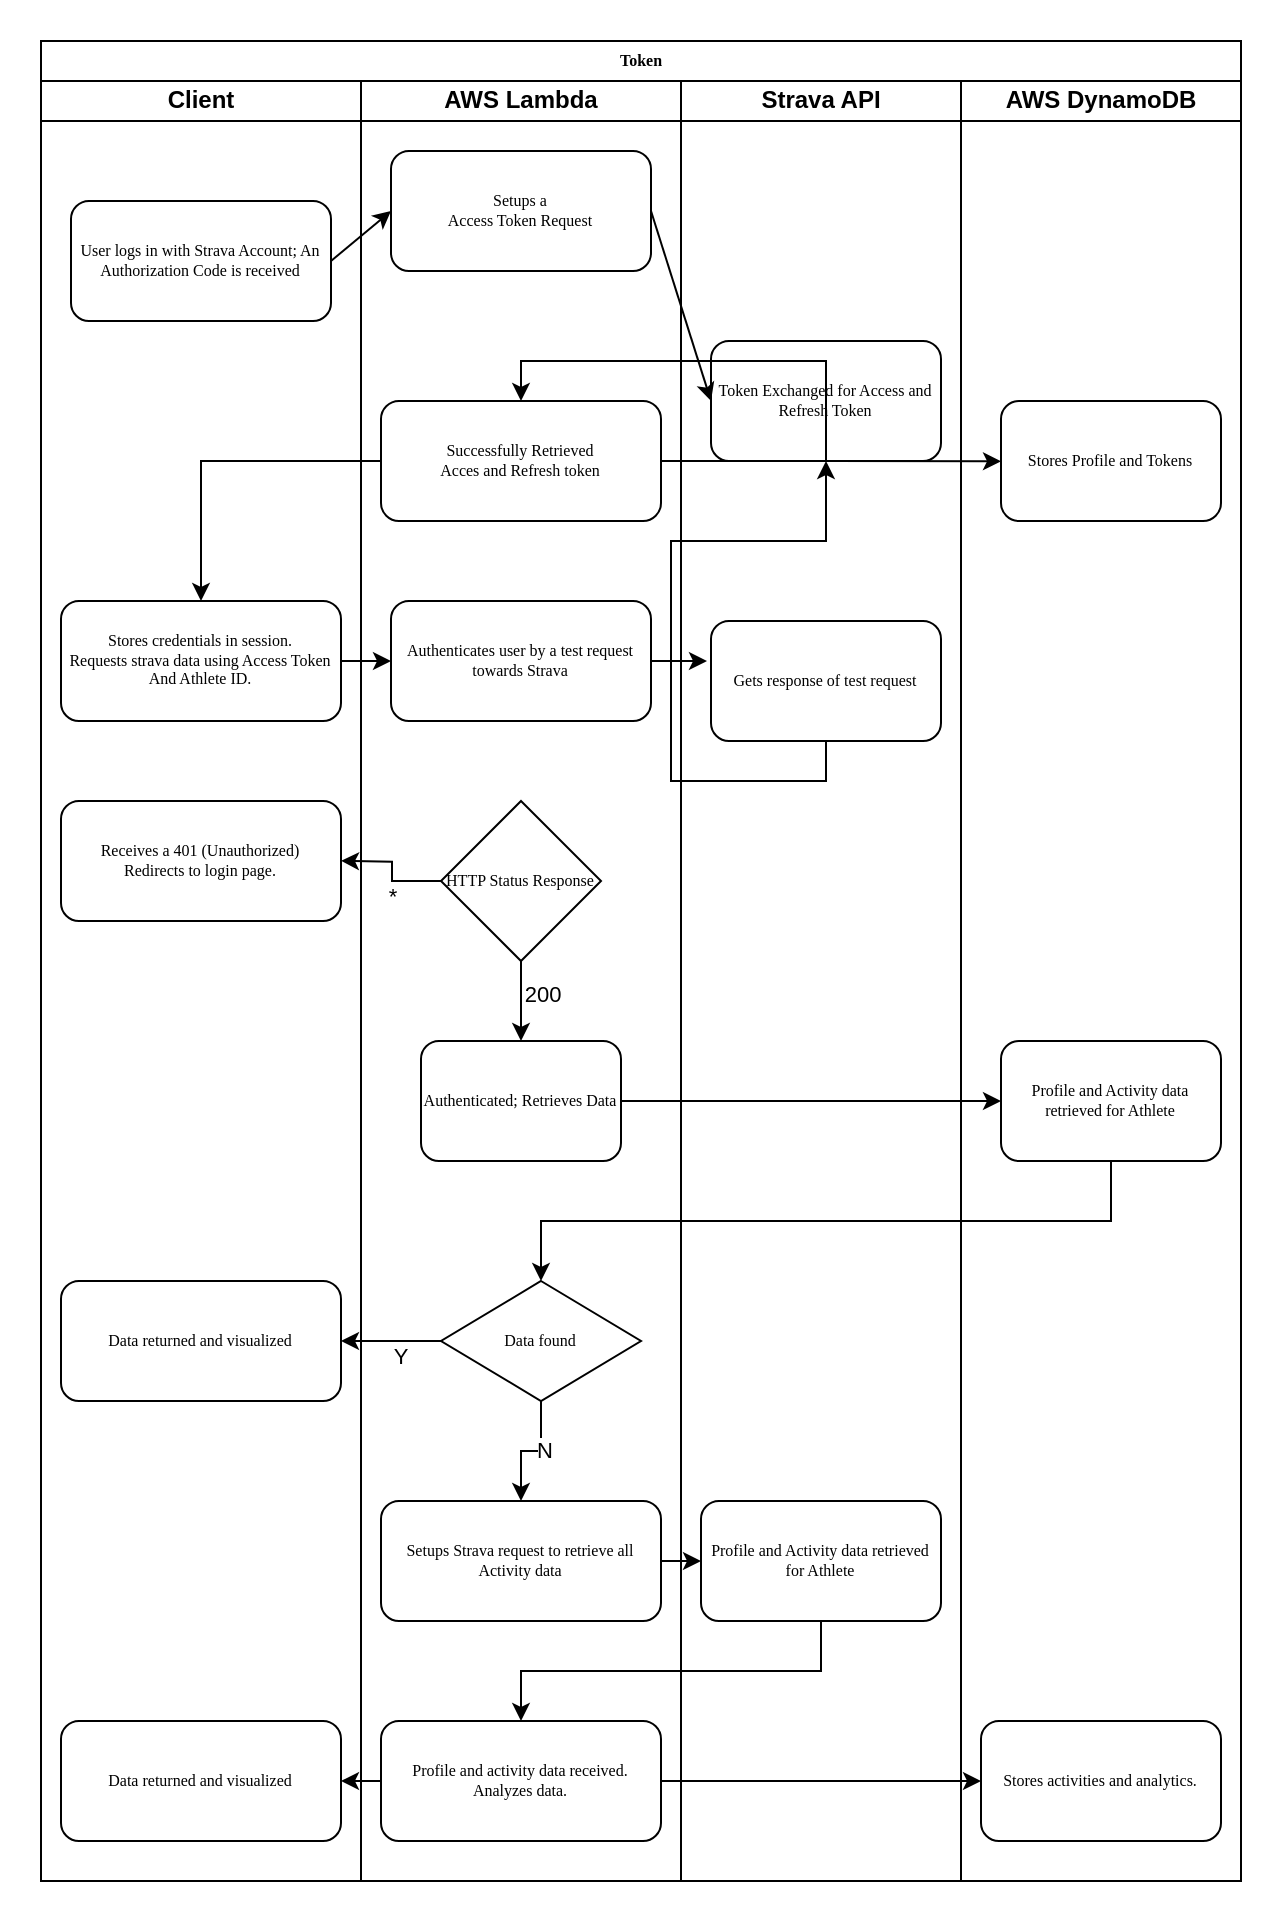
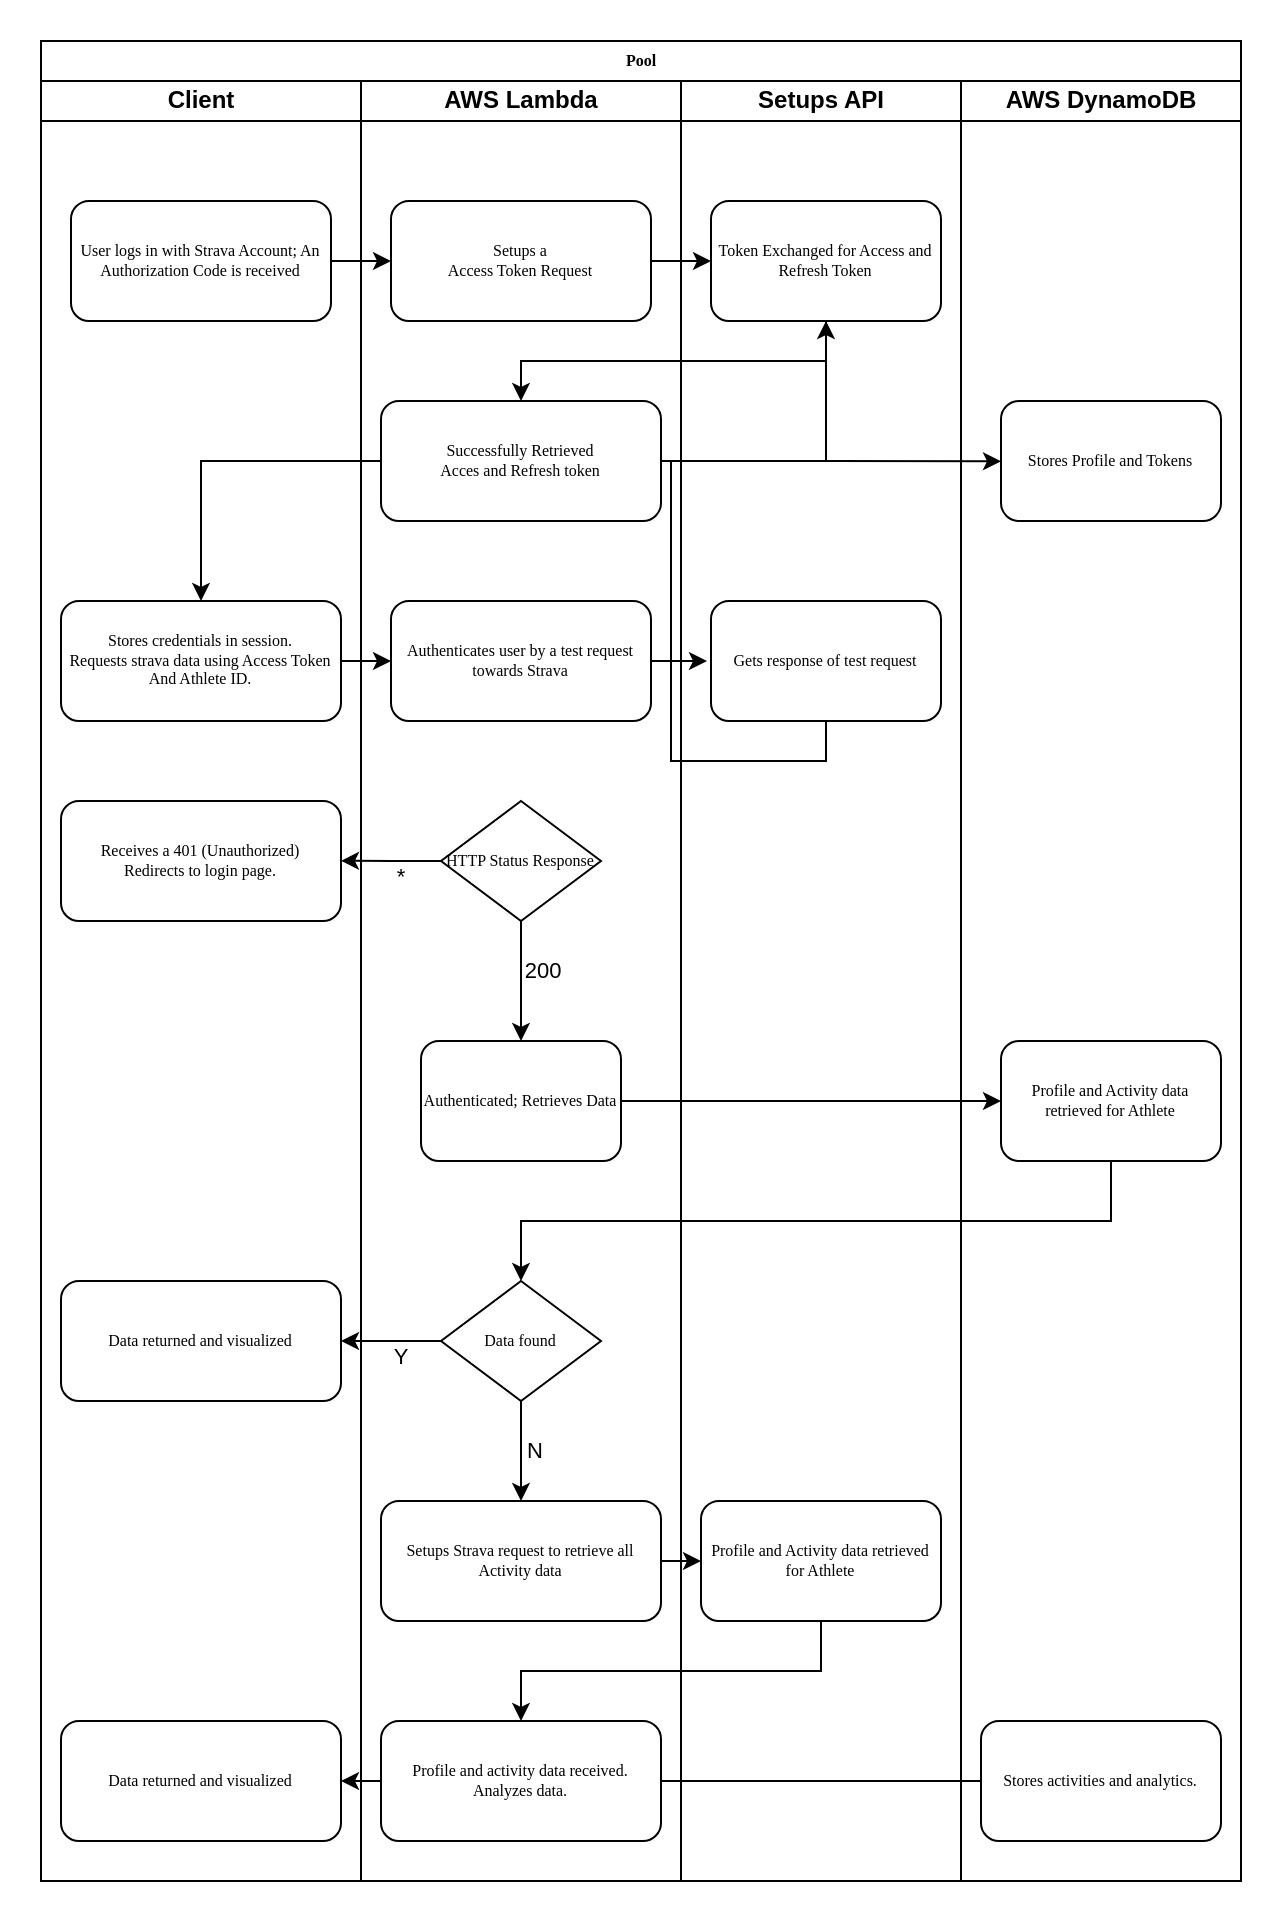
  <mxCell id="0" />
  <mxCell id="1" parent="0" />
- <mxCell id="2" value="Token" style="swimlane;html=1;childLayout=stackLayout;startSize=20;rounded=0;shadow=0;labelBackgroundColor=none;strokeWidth=1;fontFamily=Verdana;fontSize=8;align=center;" parent="1" vertex="1"><mxGeometry x="20" y="20" width="600" height="920" as="geometry" /></mxCell>
+ <mxCell id="2" value="Pool" style="swimlane;html=1;childLayout=stackLayout;startSize=20;rounded=0;shadow=0;labelBackgroundColor=none;strokeWidth=1;fontFamily=Verdana;fontSize=8;align=center;" parent="1" vertex="1"><mxGeometry x="20" y="20" width="600" height="920" as="geometry" /></mxCell>
  <mxCell id="3" value="Client" style="swimlane;html=1;startSize=20;" parent="2" vertex="1"><mxGeometry y="20" width="160" height="900" as="geometry" /></mxCell>
  <mxCell id="4" value="Stores credentials in session.&lt;br&gt;Requests strava data using Access Token And Athlete ID." style="rounded=1;whiteSpace=wrap;html=1;shadow=0;labelBackgroundColor=none;strokeWidth=1;fontFamily=Verdana;fontSize=8;align=center;" parent="3" vertex="1"><mxGeometry x="10" y="260" width="140" height="60" as="geometry" /></mxCell>
  <mxCell id="5" value="User logs in with Strava Account; An Authorization Code is received" style="rounded=1;whiteSpace=wrap;html=1;shadow=0;labelBackgroundColor=none;strokeWidth=1;fontFamily=Verdana;fontSize=8;align=center;" parent="3" vertex="1"><mxGeometry x="15" y="60" width="130" height="60" as="geometry" /></mxCell>
  <mxCell id="6" value="Receives a 401 (Unauthorized)&lt;br&gt;Redirects to login page." style="rounded=1;whiteSpace=wrap;html=1;shadow=0;labelBackgroundColor=none;strokeWidth=1;fontFamily=Verdana;fontSize=8;align=center;" parent="3" vertex="1"><mxGeometry x="10" y="360" width="140" height="60" as="geometry" /></mxCell>
  <mxCell id="7" value="Data returned and visualized" style="rounded=1;whiteSpace=wrap;html=1;shadow=0;labelBackgroundColor=none;strokeWidth=1;fontFamily=Verdana;fontSize=8;align=center;" parent="3" vertex="1"><mxGeometry x="10" y="600" width="140" height="60" as="geometry" /></mxCell>
  <mxCell id="8" value="Data returned and visualized" style="rounded=1;whiteSpace=wrap;html=1;shadow=0;labelBackgroundColor=none;strokeWidth=1;fontFamily=Verdana;fontSize=8;align=center;" parent="3" vertex="1"><mxGeometry x="10" y="820" width="140" height="60" as="geometry" /></mxCell>
  <mxCell id="9" style="edgeStyle=orthogonalEdgeStyle;rounded=0;orthogonalLoop=1;jettySize=auto;html=1;exitX=1;exitY=0.5;exitDx=0;exitDy=0;entryX=0;entryY=0.5;entryDx=0;entryDy=0;" parent="2" source="4" target="21" edge="1"><mxGeometry relative="1" as="geometry" /></mxCell>
  <mxCell id="10" style="edgeStyle=orthogonalEdgeStyle;rounded=0;orthogonalLoop=1;jettySize=auto;html=1;exitX=1;exitY=0.5;exitDx=0;exitDy=0;" parent="2" source="21" edge="1"><mxGeometry relative="1" as="geometry"><mxPoint x="333" y="310" as="targetPoint" /></mxGeometry></mxCell>
  <mxCell id="11" style="edgeStyle=orthogonalEdgeStyle;rounded=0;orthogonalLoop=1;jettySize=auto;html=1;exitX=0.5;exitY=1;exitDx=0;exitDy=0;endSize=6;" parent="2" source="31" target="30" edge="1"><mxGeometry relative="1" as="geometry" /></mxCell>
  <mxCell id="12" style="edgeStyle=orthogonalEdgeStyle;rounded=0;orthogonalLoop=1;jettySize=auto;html=1;exitX=1;exitY=0.5;exitDx=0;exitDy=0;entryX=0;entryY=0.5;entryDx=0;entryDy=0;endSize=6;" parent="2" source="23" target="37" edge="1"><mxGeometry relative="1" as="geometry" /></mxCell>
  <mxCell id="13" style="edgeStyle=orthogonalEdgeStyle;rounded=0;orthogonalLoop=1;jettySize=auto;html=1;exitX=0.5;exitY=1;exitDx=0;exitDy=0;entryX=0.5;entryY=0;entryDx=0;entryDy=0;endSize=6;" parent="2" source="37" target="25" edge="1"><mxGeometry relative="1" as="geometry" /></mxCell>
  <mxCell id="14" value="Y" style="edgeStyle=orthogonalEdgeStyle;rounded=0;orthogonalLoop=1;jettySize=auto;html=1;exitX=0;exitY=0.5;exitDx=0;exitDy=0;endSize=6;spacing=0;spacingTop=15;entryX=1;entryY=0.5;entryDx=0;entryDy=0;" parent="2" source="25" target="7" edge="1"><mxGeometry x="-0.202" relative="1" as="geometry"><mxPoint x="160" y="419.882" as="targetPoint" /><mxPoint x="210" y="420" as="sourcePoint" /><mxPoint as="offset" /></mxGeometry></mxCell>
  <mxCell id="15" style="edgeStyle=orthogonalEdgeStyle;rounded=0;orthogonalLoop=1;jettySize=auto;html=1;exitX=1;exitY=0.5;exitDx=0;exitDy=0;entryX=0;entryY=0.5;entryDx=0;entryDy=0;endSize=6;" parent="2" source="26" target="32" edge="1"><mxGeometry relative="1" as="geometry" /></mxCell>
  <mxCell id="16" style="edgeStyle=orthogonalEdgeStyle;rounded=0;orthogonalLoop=1;jettySize=auto;html=1;exitX=0.5;exitY=1;exitDx=0;exitDy=0;entryX=0.5;entryY=0;entryDx=0;entryDy=0;endSize=6;" parent="2" source="32" target="27" edge="1"><mxGeometry relative="1" as="geometry" /></mxCell>
- <mxCell id="17" style="edgeStyle=orthogonalEdgeStyle;rounded=0;orthogonalLoop=1;jettySize=auto;html=1;exitX=1;exitY=0.5;exitDx=0;exitDy=0;entryX=0;entryY=0.5;entryDx=0;entryDy=0;endSize=6;" parent="2" source="27" target="38" edge="1"><mxGeometry relative="1" as="geometry" /></mxCell>
+ <mxCell id="17" style="edgeStyle=orthogonalEdgeStyle;rounded=0;orthogonalLoop=1;jettySize=auto;html=1;exitX=1;exitY=0.5;exitDx=0;exitDy=0;entryX=0;entryY=0.5;entryDx=0;entryDy=0;endSize=6;endArrow=none;" parent="2" source="27" target="38" edge="1"><mxGeometry relative="1" as="geometry" /></mxCell>
  <mxCell id="18" style="edgeStyle=orthogonalEdgeStyle;rounded=0;orthogonalLoop=1;jettySize=auto;html=1;exitX=0;exitY=0.5;exitDx=0;exitDy=0;entryX=1;entryY=0.5;entryDx=0;entryDy=0;endSize=6;" parent="2" source="27" target="8" edge="1"><mxGeometry relative="1" as="geometry" /></mxCell>
  <mxCell id="19" value="AWS Lambda" style="swimlane;html=1;startSize=20;" parent="2" vertex="1"><mxGeometry x="160" y="20" width="160" height="900" as="geometry"><mxRectangle x="160" y="20" width="30" height="730" as="alternateBounds" /></mxGeometry></mxCell>
- <mxCell id="20" value="Setups a &lt;br&gt;Access Token Request" style="rounded=1;whiteSpace=wrap;html=1;shadow=0;labelBackgroundColor=none;strokeWidth=1;fontFamily=Verdana;fontSize=8;align=center;" parent="19" vertex="1"><mxGeometry x="15" y="35" width="130" height="60" as="geometry" /></mxCell>
+ <mxCell id="20" value="Setups a &lt;br&gt;Access Token Request" style="rounded=1;whiteSpace=wrap;html=1;shadow=0;labelBackgroundColor=none;strokeWidth=1;fontFamily=Verdana;fontSize=8;align=center;" parent="19" vertex="1"><mxGeometry x="15" y="60" width="130" height="60" as="geometry" /></mxCell>
  <mxCell id="21" value="Authenticates user by a test request towards Strava" style="rounded=1;whiteSpace=wrap;html=1;shadow=0;labelBackgroundColor=none;strokeWidth=1;fontFamily=Verdana;fontSize=8;align=center;" parent="19" vertex="1"><mxGeometry x="15" y="260" width="130" height="60" as="geometry" /></mxCell>
- <mxCell id="22" value="HTTP Status Response" style="rhombus;whiteSpace=wrap;html=1;rounded=0;shadow=0;labelBackgroundColor=none;strokeWidth=1;fontFamily=Verdana;fontSize=8;align=center;" parent="19" vertex="1"><mxGeometry x="40" y="360" width="80" height="80" as="geometry" /></mxCell>
+ <mxCell id="22" value="HTTP Status Response" style="rhombus;whiteSpace=wrap;html=1;rounded=0;shadow=0;labelBackgroundColor=none;strokeWidth=1;fontFamily=Verdana;fontSize=8;align=center;" parent="19" vertex="1"><mxGeometry x="40" y="360" width="80" height="60" as="geometry" /></mxCell>
  <mxCell id="23" value="Authenticated; Retrieves Data" style="rounded=1;whiteSpace=wrap;html=1;shadow=0;labelBackgroundColor=none;strokeWidth=1;fontFamily=Verdana;fontSize=8;align=center;" parent="19" vertex="1"><mxGeometry x="30" y="480" width="100" height="60" as="geometry" /></mxCell>
  <mxCell id="24" value="N" style="edgeStyle=orthogonalEdgeStyle;rounded=0;orthogonalLoop=1;jettySize=auto;html=1;exitX=0.5;exitY=1;exitDx=0;exitDy=0;entryX=0.5;entryY=0;entryDx=0;entryDy=0;endSize=6;spacingLeft=14;" parent="19" source="25" target="26" edge="1"><mxGeometry relative="1" as="geometry" /></mxCell>
- <mxCell id="25" value="Data found" style="rhombus;whiteSpace=wrap;html=1;rounded=0;shadow=0;labelBackgroundColor=none;strokeWidth=1;fontFamily=Verdana;fontSize=8;align=center;" parent="19" vertex="1"><mxGeometry x="40" y="600" width="100" height="60" as="geometry" /></mxCell>
+ <mxCell id="25" value="Data found" style="rhombus;whiteSpace=wrap;html=1;rounded=0;shadow=0;labelBackgroundColor=none;strokeWidth=1;fontFamily=Verdana;fontSize=8;align=center;" parent="19" vertex="1"><mxGeometry x="40" y="600" width="80" height="60" as="geometry" /></mxCell>
  <mxCell id="26" value="Setups Strava request to retrieve all Activity data" style="rounded=1;whiteSpace=wrap;html=1;shadow=0;labelBackgroundColor=none;strokeWidth=1;fontFamily=Verdana;fontSize=8;align=center;" parent="19" vertex="1"><mxGeometry x="10" y="710" width="140" height="60" as="geometry" /></mxCell>
  <mxCell id="27" value="Profile and activity data received. Analyzes data." style="rounded=1;whiteSpace=wrap;html=1;shadow=0;labelBackgroundColor=none;strokeWidth=1;fontFamily=Verdana;fontSize=8;align=center;" parent="19" vertex="1"><mxGeometry x="10" y="820" width="140" height="60" as="geometry" /></mxCell>
  <mxCell id="28" value="Successfully Retrieved &lt;br&gt;Acces and Refresh token" style="rounded=1;whiteSpace=wrap;html=1;shadow=0;labelBackgroundColor=none;strokeWidth=1;fontFamily=Verdana;fontSize=8;align=center;" vertex="1" parent="19"><mxGeometry x="10" y="160" width="140" height="60" as="geometry" /></mxCell>
- <mxCell id="29" value="Strava API" style="swimlane;html=1;startSize=20;" parent="2" vertex="1"><mxGeometry x="320" y="20" width="140" height="900" as="geometry" /></mxCell>
- <mxCell id="30" value="Token Exchanged for Access and Refresh Token" style="rounded=1;whiteSpace=wrap;html=1;shadow=0;labelBackgroundColor=none;strokeWidth=1;fontFamily=Verdana;fontSize=8;align=center;" parent="29" vertex="1"><mxGeometry x="15" y="130" width="115" height="60" as="geometry" /></mxCell>
- <mxCell id="31" value="Gets response of test request" style="rounded=1;whiteSpace=wrap;html=1;shadow=0;labelBackgroundColor=none;strokeWidth=1;fontFamily=Verdana;fontSize=8;align=center;" parent="29" vertex="1"><mxGeometry x="15" y="270" width="115" height="60" as="geometry" /></mxCell>
+ <mxCell id="29" value="Setups API" style="swimlane;html=1;startSize=20;" parent="2" vertex="1"><mxGeometry x="320" y="20" width="140" height="900" as="geometry" /></mxCell>
+ <mxCell id="30" value="Token Exchanged for Access and Refresh Token" style="rounded=1;whiteSpace=wrap;html=1;shadow=0;labelBackgroundColor=none;strokeWidth=1;fontFamily=Verdana;fontSize=8;align=center;" parent="29" vertex="1"><mxGeometry x="15" y="60" width="115" height="60" as="geometry" /></mxCell>
+ <mxCell id="31" value="Gets response of test request" style="rounded=1;whiteSpace=wrap;html=1;shadow=0;labelBackgroundColor=none;strokeWidth=1;fontFamily=Verdana;fontSize=8;align=center;" parent="29" vertex="1"><mxGeometry x="15" y="260" width="115" height="60" as="geometry" /></mxCell>
  <mxCell id="32" value="Profile and Activity data retrieved for Athlete" style="rounded=1;whiteSpace=wrap;html=1;shadow=0;labelBackgroundColor=none;strokeWidth=1;fontFamily=Verdana;fontSize=8;align=center;" parent="29" vertex="1"><mxGeometry x="10" y="710" width="120" height="60" as="geometry" /></mxCell>
  <mxCell id="33" value="" style="endArrow=classic;html=1;rounded=0;exitX=1;exitY=0.5;exitDx=0;exitDy=0;entryX=0;entryY=0.5;entryDx=0;entryDy=0;" parent="2" source="5" target="20" edge="1"><mxGeometry width="50" height="50" relative="1" as="geometry"><mxPoint x="300" y="420" as="sourcePoint" /><mxPoint x="350" y="370" as="targetPoint" /></mxGeometry></mxCell>
  <mxCell id="34" value="" style="endArrow=classic;html=1;rounded=0;exitX=1;exitY=0.5;exitDx=0;exitDy=0;entryX=0;entryY=0.5;entryDx=0;entryDy=0;" parent="2" source="20" target="30" edge="1"><mxGeometry width="50" height="50" relative="1" as="geometry"><mxPoint x="360" y="230" as="sourcePoint" /><mxPoint x="410" y="180" as="targetPoint" /></mxGeometry></mxCell>
  <mxCell id="35" style="edgeStyle=orthogonalEdgeStyle;rounded=0;orthogonalLoop=1;jettySize=auto;html=1;exitX=0.5;exitY=1;exitDx=0;exitDy=0;entryX=0.5;entryY=0;entryDx=0;entryDy=0;" parent="2" source="30" target="28" edge="1"><mxGeometry relative="1" as="geometry"><mxPoint x="70" y="180" as="targetPoint" /><Array as="points"><mxPoint x="393" y="160" /><mxPoint x="240" y="160" /></Array></mxGeometry></mxCell>
  <mxCell id="36" value="AWS DynamoDB" style="swimlane;html=1;startSize=20;" parent="2" vertex="1"><mxGeometry x="460" y="20" width="140" height="900" as="geometry" /></mxCell>
  <mxCell id="37" value="Profile and Activity data retrieved for Athlete" style="rounded=1;whiteSpace=wrap;html=1;shadow=0;labelBackgroundColor=none;strokeWidth=1;fontFamily=Verdana;fontSize=8;align=center;" parent="36" vertex="1"><mxGeometry x="20" y="480" width="110" height="60" as="geometry" /></mxCell>
  <mxCell id="38" value="Stores activities and analytics." style="rounded=1;whiteSpace=wrap;html=1;shadow=0;labelBackgroundColor=none;strokeWidth=1;fontFamily=Verdana;fontSize=8;align=center;" parent="36" vertex="1"><mxGeometry x="10" y="820" width="120" height="60" as="geometry" /></mxCell>
  <mxCell id="39" value="Stores Profile and Tokens" style="rounded=1;whiteSpace=wrap;html=1;shadow=0;labelBackgroundColor=none;strokeWidth=1;fontFamily=Verdana;fontSize=8;align=center;" vertex="1" parent="36"><mxGeometry x="20" y="160" width="110" height="60" as="geometry" /></mxCell>
  <mxCell id="40" style="edgeStyle=orthogonalEdgeStyle;rounded=0;orthogonalLoop=1;jettySize=auto;html=1;exitX=0;exitY=0.5;exitDx=0;exitDy=0;entryX=0.5;entryY=0;entryDx=0;entryDy=0;" edge="1" parent="2" source="28" target="4"><mxGeometry relative="1" as="geometry" /></mxCell>
  <mxCell id="41" style="edgeStyle=orthogonalEdgeStyle;rounded=0;orthogonalLoop=1;jettySize=auto;html=1;exitX=0.5;exitY=1;exitDx=0;exitDy=0;" parent="1" source="22" edge="1"><mxGeometry relative="1" as="geometry"><mxPoint x="260" y="520" as="targetPoint" /></mxGeometry></mxCell>
  <mxCell id="42" value="200" style="edgeLabel;html=1;align=center;verticalAlign=middle;resizable=0;points=[];" parent="41" vertex="1" connectable="0"><mxGeometry x="-0.22" y="4" relative="1" as="geometry"><mxPoint x="6" as="offset" /></mxGeometry></mxCell>
  <mxCell id="43" value="*" style="edgeStyle=orthogonalEdgeStyle;rounded=0;orthogonalLoop=1;jettySize=auto;html=1;exitX=0;exitY=0.5;exitDx=0;exitDy=0;endSize=6;spacing=0;spacingTop=15;" parent="1" source="22" edge="1"><mxGeometry x="-0.202" relative="1" as="geometry"><mxPoint x="170" y="429.882" as="targetPoint" /><mxPoint as="offset" /></mxGeometry></mxCell>
  <mxCell id="44" style="edgeStyle=orthogonalEdgeStyle;rounded=0;orthogonalLoop=1;jettySize=auto;html=1;exitX=1;exitY=0.5;exitDx=0;exitDy=0;" edge="1" parent="1" source="28"><mxGeometry relative="1" as="geometry"><mxPoint x="500" y="230.143" as="targetPoint" /></mxGeometry></mxCell>
